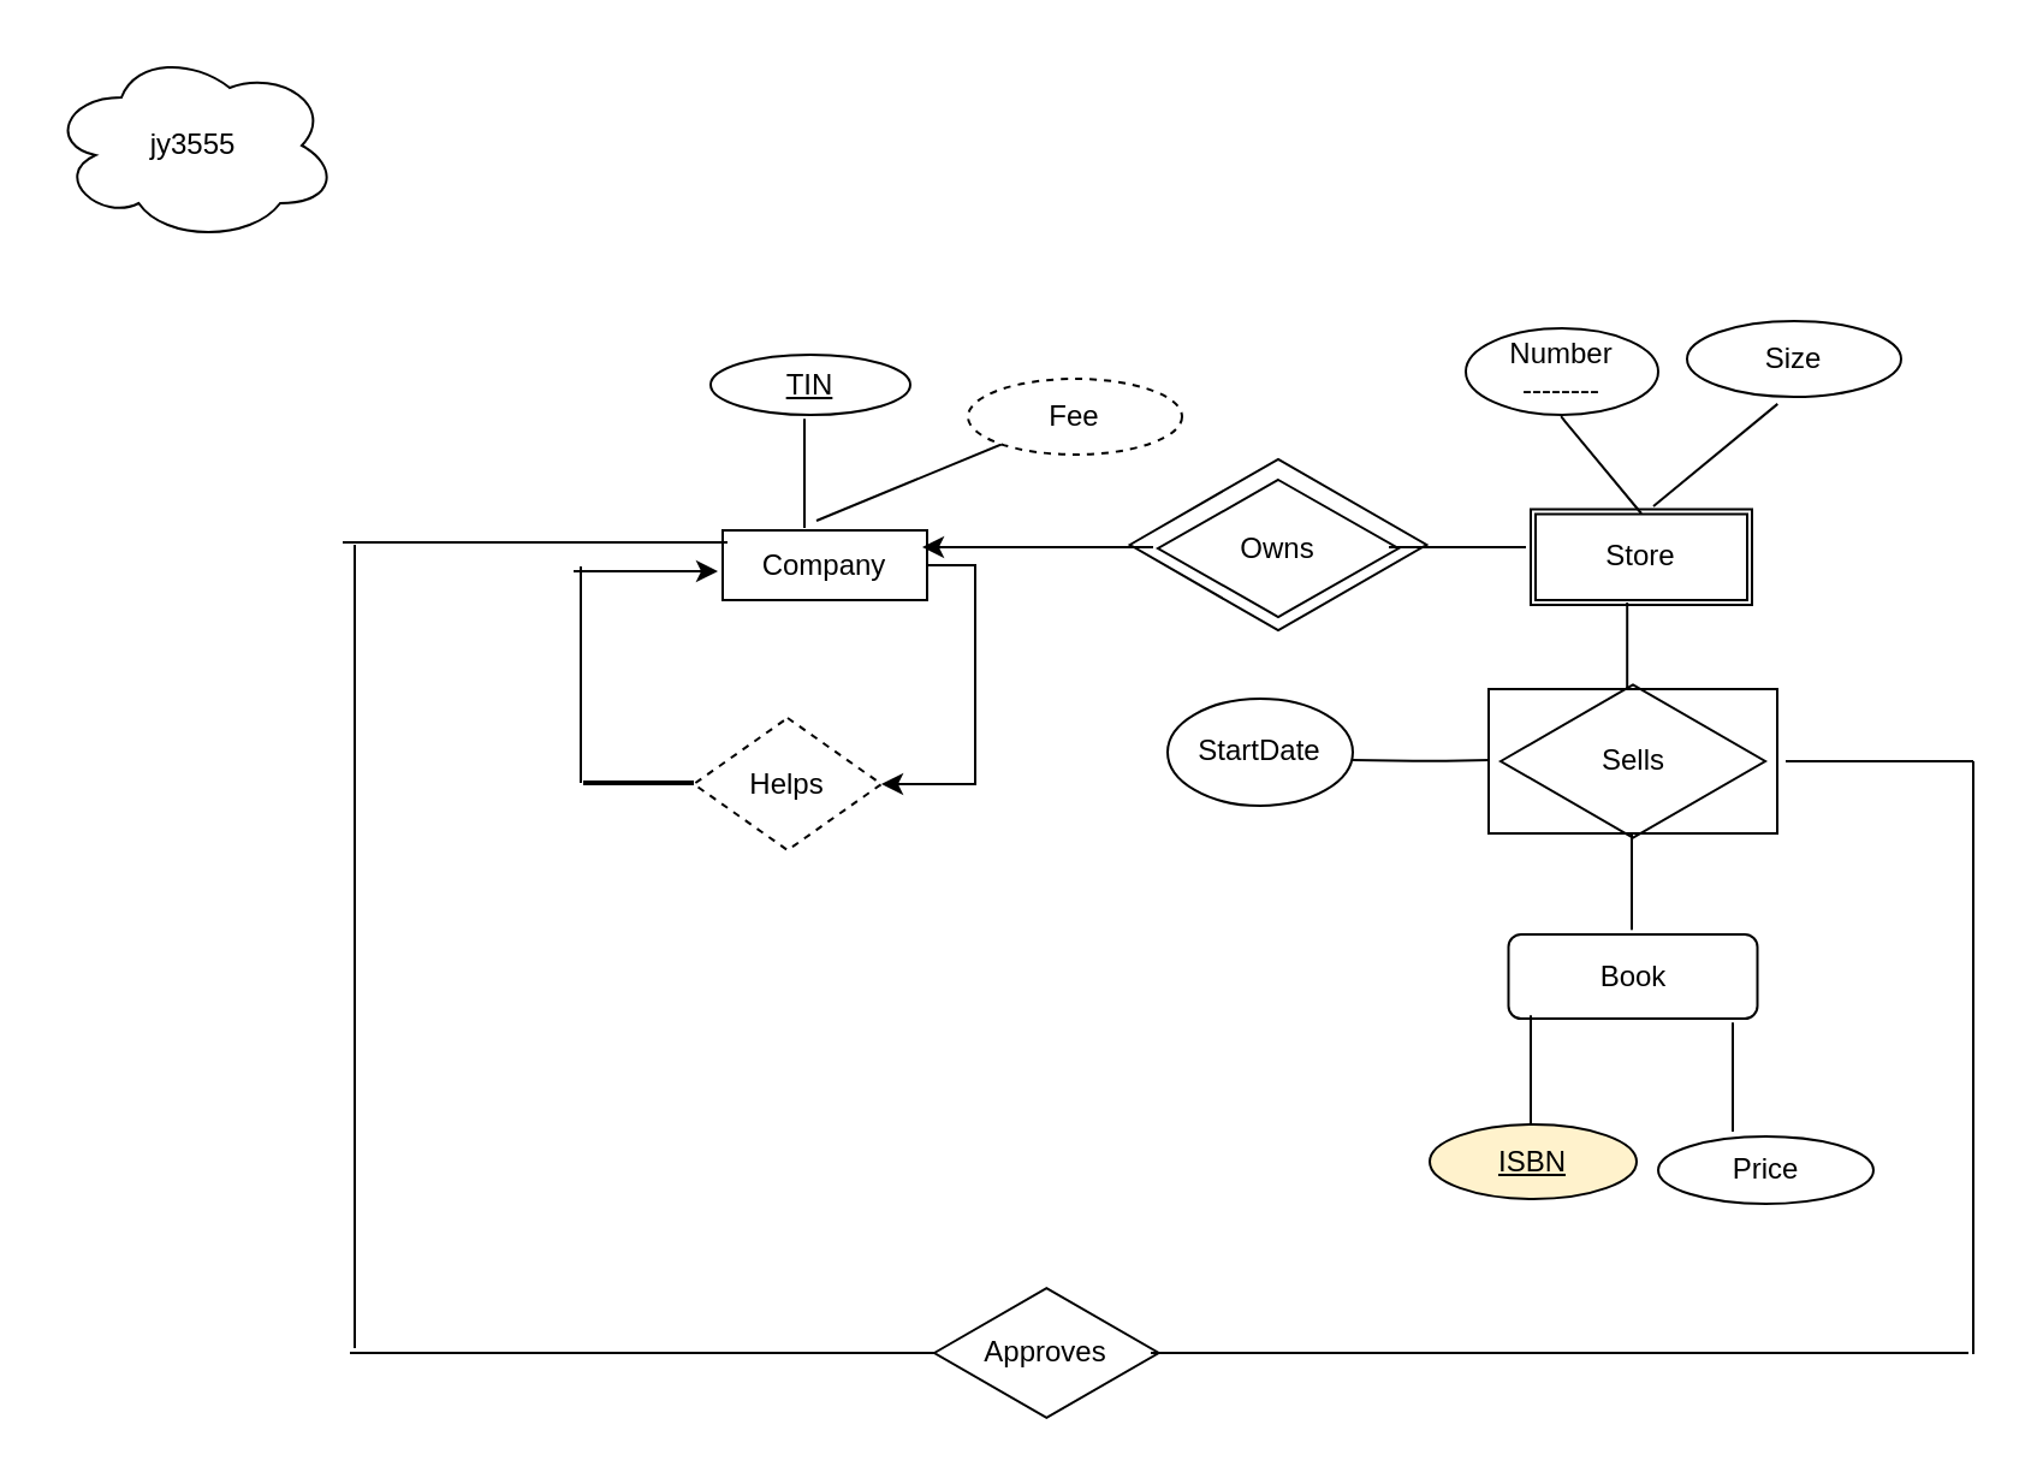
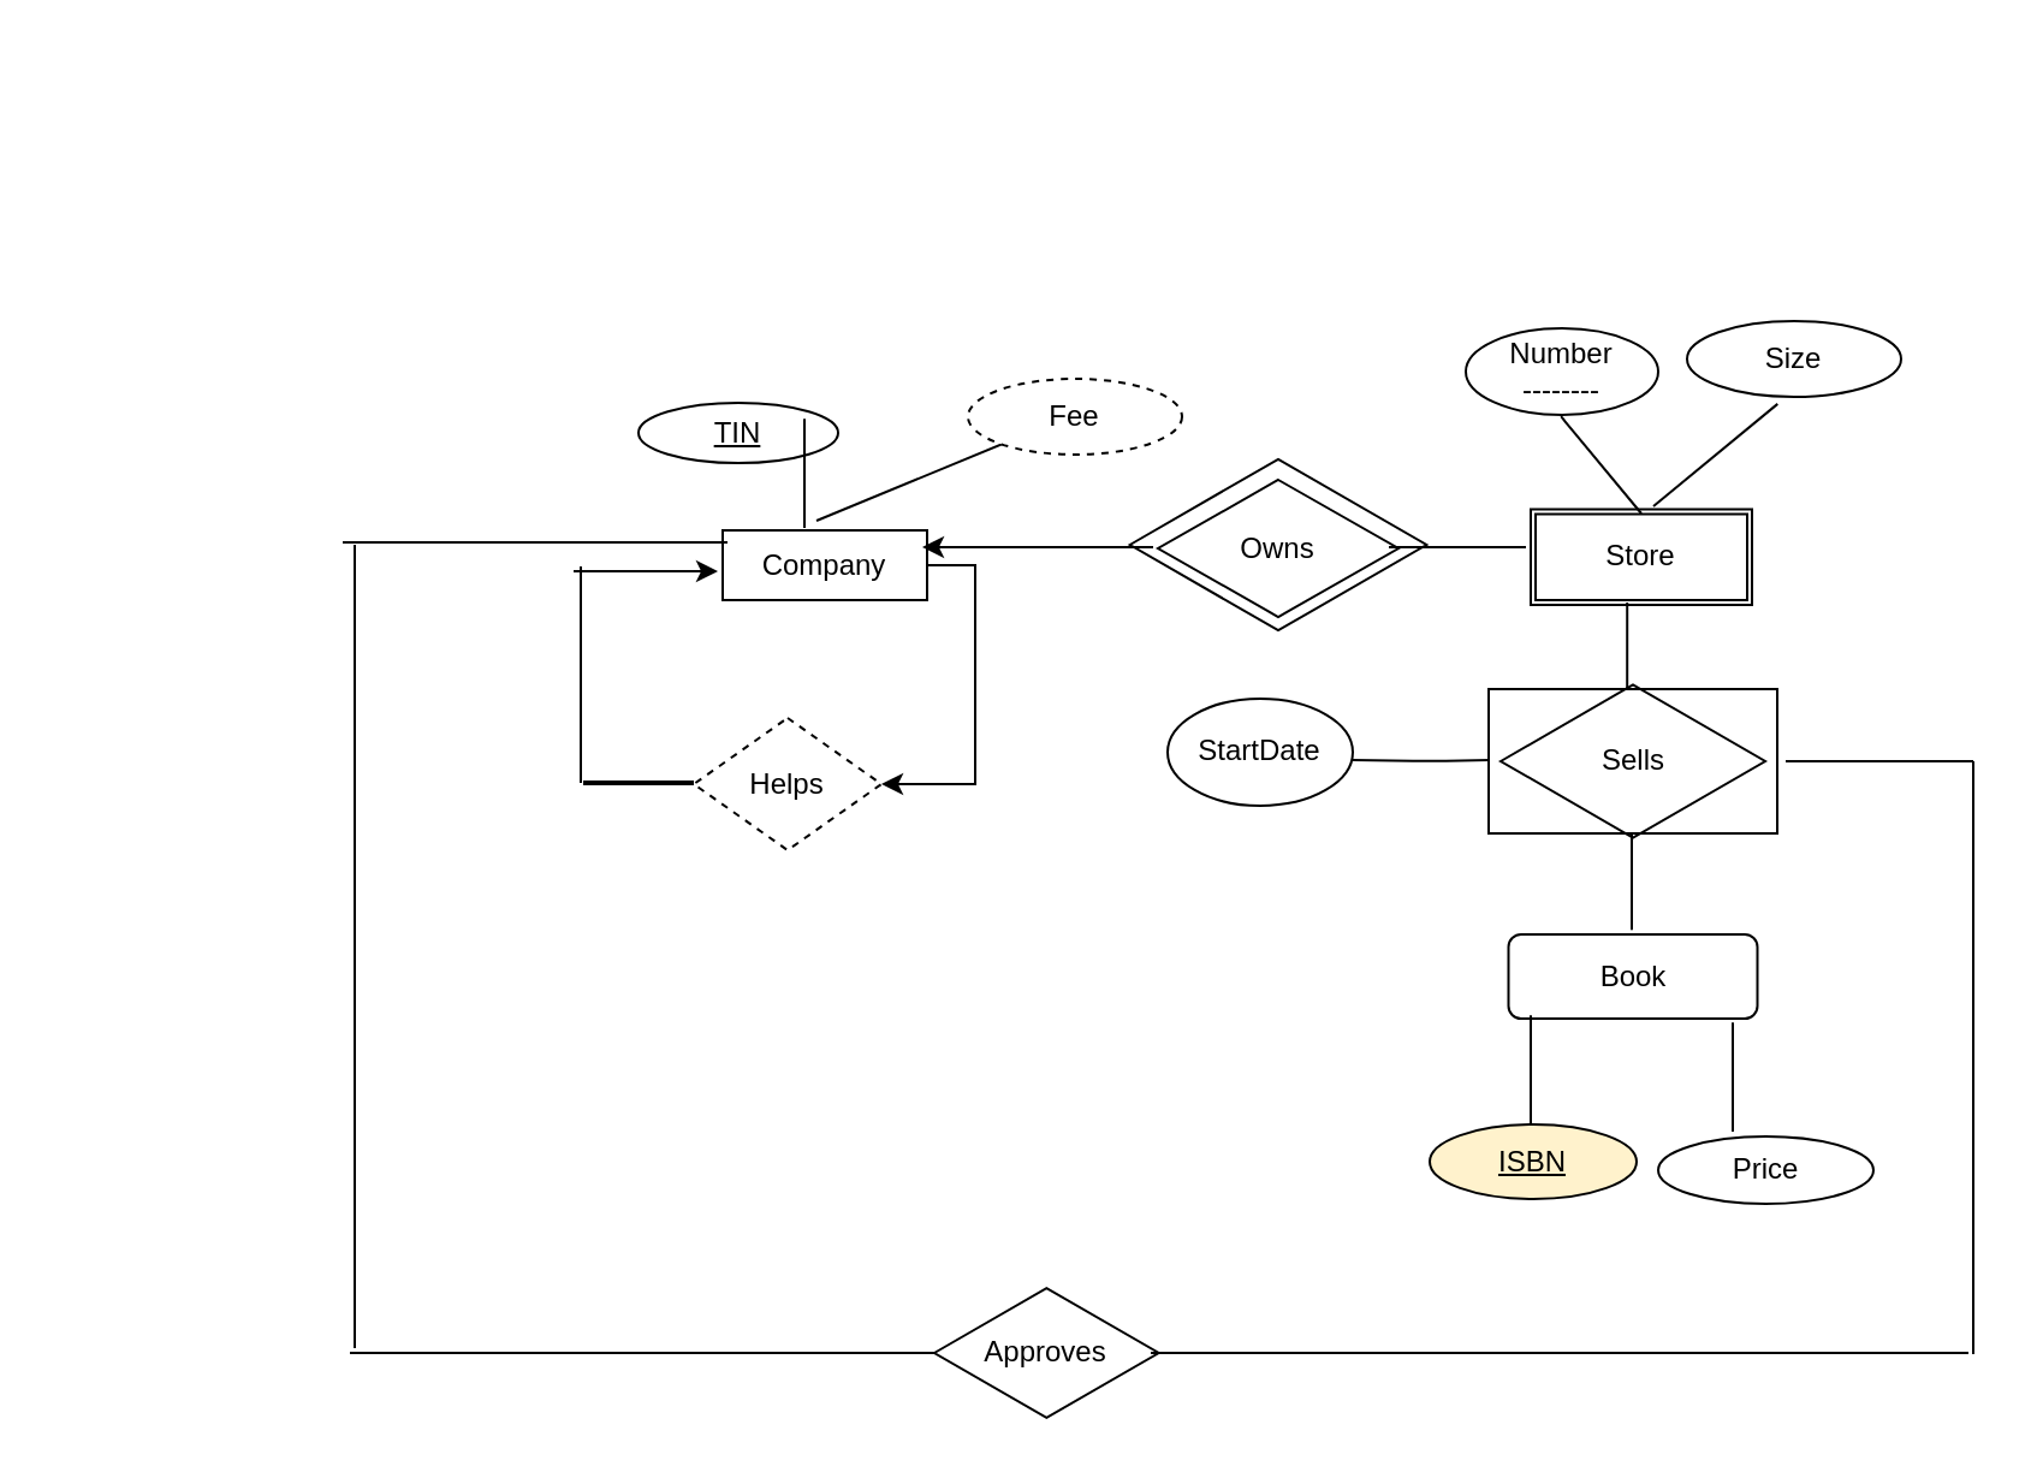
  <mxCell id="0" />
  <mxCell id="1" parent="0" />
- <mxCell id="2" value="jy3555" style="ellipse;shape=cloud;whiteSpace=wrap;html=1;" parent="1" vertex="1"><mxGeometry x="20" y="20" width="120" height="80" as="geometry" /></mxCell>
- <mxCell id="3" value="TIN" style="ellipse;whiteSpace=wrap;html=1;align=center;fontStyle=4;" vertex="1" parent="1"><mxGeometry x="295" y="147" width="83" height="25" as="geometry" /></mxCell>
+ <mxCell id="3" value="TIN" style="ellipse;whiteSpace=wrap;html=1;align=center;fontStyle=4;" vertex="1" parent="1"><mxGeometry x="265" y="167" width="83" height="25" as="geometry" /></mxCell>
  <mxCell id="4" value="" style="endArrow=none;html=1;" edge="1" parent="1"><mxGeometry width="50" height="50" relative="1" as="geometry"><mxPoint x="334" y="219" as="sourcePoint" /><mxPoint x="334" y="219" as="targetPoint" /><Array as="points"><mxPoint x="334" y="169" /><mxPoint x="334" y="192" /></Array></mxGeometry></mxCell>
  <mxCell id="5" value="Helps" style="rhombus;whiteSpace=wrap;html=1;strokeWidth=1;dashed=1;" vertex="1" parent="1"><mxGeometry x="288" y="298" width="78" height="55" as="geometry" /></mxCell>
  <mxCell id="6" value="" style="endArrow=classic;html=1;rounded=0;strokeWidth=1;edgeStyle=orthogonalEdgeStyle;" edge="1" parent="1"><mxGeometry width="50" height="50" relative="1" as="geometry"><mxPoint x="238" y="237" as="sourcePoint" /><mxPoint x="298" y="237" as="targetPoint" /></mxGeometry></mxCell>
  <mxCell id="7" value="" style="line;strokeWidth=2;html=1;" vertex="1" parent="1"><mxGeometry x="242" y="320" width="46" height="10" as="geometry" /></mxCell>
  <mxCell id="8" value="" style="line;strokeWidth=1;direction=south;html=1;perimeter=backbonePerimeter;points=[];outlineConnect=0;" vertex="1" parent="1"><mxGeometry x="236" y="235" width="10" height="90" as="geometry" /></mxCell>
  <mxCell id="9" value="" style="endArrow=none;html=1;startArrow=none;" edge="1" parent="1" source="11"><mxGeometry width="50" height="50" relative="1" as="geometry"><mxPoint x="368" y="221" as="sourcePoint" /><mxPoint x="368" y="221" as="targetPoint" /><Array as="points" /></mxGeometry></mxCell>
  <mxCell id="10" style="edgeStyle=orthogonalEdgeStyle;rounded=0;orthogonalLoop=1;jettySize=auto;html=1;exitX=1;exitY=0.5;exitDx=0;exitDy=0;strokeWidth=1;entryX=1;entryY=0.5;entryDx=0;entryDy=0;" edge="1" parent="1" source="11" target="5"><mxGeometry relative="1" as="geometry"><mxPoint x="416" y="335" as="targetPoint" /></mxGeometry></mxCell>
  <mxCell id="11" value="Company" style="rounded=0;whiteSpace=wrap;html=1;" vertex="1" parent="1"><mxGeometry x="300" y="220" width="85" height="29" as="geometry" /></mxCell>
  <mxCell id="12" value="" style="endArrow=none;html=1;exitX=0.75;exitY=0;exitDx=0;exitDy=0;" edge="1" parent="1"><mxGeometry width="50" height="50" relative="1" as="geometry"><mxPoint x="339" y="216" as="sourcePoint" /><mxPoint x="431" y="178" as="targetPoint" /></mxGeometry></mxCell>
  <mxCell id="13" value="Size" style="ellipse;whiteSpace=wrap;html=1;align=center;dashed=0;" vertex="1" parent="1"><mxGeometry x="701" y="133" width="89" height="31.5" as="geometry" /></mxCell>
  <mxCell id="14" value="" style="endArrow=classic;html=1;" edge="1" parent="1"><mxGeometry width="50" height="50" relative="1" as="geometry"><mxPoint x="479" y="227" as="sourcePoint" /><mxPoint x="383" y="227" as="targetPoint" /></mxGeometry></mxCell>
  <mxCell id="15" value="Owns" style="shape=rhombus;perimeter=rhombusPerimeter;whiteSpace=wrap;html=1;align=center;" vertex="1" parent="1"><mxGeometry x="481" y="199" width="100" height="57" as="geometry" /></mxCell>
  <mxCell id="16" value="" style="endArrow=none;html=1;entryX=1;entryY=0.5;entryDx=0;entryDy=0;" edge="1" parent="1"><mxGeometry width="50" height="50" relative="1" as="geometry"><mxPoint x="634" y="227" as="sourcePoint" /><mxPoint x="577" y="227" as="targetPoint" /></mxGeometry></mxCell>
  <mxCell id="17" value="" style="endArrow=none;html=1;startArrow=none;" edge="1" parent="1"><mxGeometry width="50" height="50" relative="1" as="geometry"><mxPoint x="649.874" y="174.103" as="sourcePoint" /><mxPoint x="682" y="213" as="targetPoint" /><Array as="points"><mxPoint x="648" y="172" /></Array></mxGeometry></mxCell>
  <mxCell id="18" value="Fee" style="ellipse;whiteSpace=wrap;html=1;align=center;dashed=1;" vertex="1" parent="1"><mxGeometry x="402" y="157" width="89" height="31.5" as="geometry" /></mxCell>
  <mxCell id="19" value="" style="endArrow=none;html=1;entryX=0.423;entryY=1.093;entryDx=0;entryDy=0;entryPerimeter=0;" edge="1" parent="1" target="13"><mxGeometry width="50" height="50" relative="1" as="geometry"><mxPoint x="687" y="210" as="sourcePoint" /><mxPoint x="763" y="178.5" as="targetPoint" /></mxGeometry></mxCell>
  <mxCell id="20" value="Sells" style="html=1;whiteSpace=wrap;aspect=fixed;shape=isoRectangle;strokeWidth=1;" vertex="1" parent="1"><mxGeometry x="623.5" y="283" width="110" height="66" as="geometry" /></mxCell>
  <mxCell id="21" value="" style="endArrow=none;html=1;entryX=0.5;entryY=1;entryDx=0;entryDy=0;" edge="1" parent="1"><mxGeometry width="50" height="50" relative="1" as="geometry"><mxPoint x="678" y="373" as="sourcePoint" /><mxPoint x="678" y="346" as="targetPoint" /><Array as="points"><mxPoint x="678" y="390" /><mxPoint x="678" y="373" /></Array></mxGeometry></mxCell>
  <mxCell id="22" value="Book" style="whiteSpace=wrap;html=1;strokeWidth=1;rounded=1;" vertex="1" parent="1"><mxGeometry x="626.75" y="388" width="103.5" height="35" as="geometry" /></mxCell>
  <mxCell id="23" value="StartDate" style="ellipse;whiteSpace=wrap;html=1;strokeWidth=1;" vertex="1" parent="1"><mxGeometry x="485" y="290" width="77" height="44.5" as="geometry" /></mxCell>
  <mxCell id="24" value="" style="endArrow=none;html=1;entryX=1;entryY=0.5;entryDx=0;entryDy=0;" edge="1" parent="1"><mxGeometry width="50" height="50" relative="1" as="geometry"><mxPoint x="619" y="315.5" as="sourcePoint" /><mxPoint x="562" y="315.5" as="targetPoint" /><Array as="points"><mxPoint x="597" y="316" /></Array></mxGeometry></mxCell>
  <mxCell id="25" value="" style="endArrow=none;html=1;" edge="1" parent="1"><mxGeometry width="50" height="50" relative="1" as="geometry"><mxPoint x="636" y="467" as="sourcePoint" /><mxPoint x="636" y="467" as="targetPoint" /><Array as="points"><mxPoint x="636" y="417" /><mxPoint x="636" y="440" /></Array></mxGeometry></mxCell>
  <mxCell id="26" value="" style="endArrow=none;html=1;" edge="1" parent="1"><mxGeometry width="50" height="50" relative="1" as="geometry"><mxPoint x="720" y="470" as="sourcePoint" /><mxPoint x="720" y="470" as="targetPoint" /><Array as="points"><mxPoint x="720" y="420" /><mxPoint x="720" y="443" /></Array></mxGeometry></mxCell>
  <mxCell id="27" value="&lt;u&gt;ISBN&lt;/u&gt;" style="ellipse;whiteSpace=wrap;html=1;strokeWidth=1;fillColor=#fff2cc;" vertex="1" parent="1"><mxGeometry x="594" y="467" width="86" height="31" as="geometry" /></mxCell>
  <mxCell id="28" value="Price" style="ellipse;whiteSpace=wrap;html=1;strokeWidth=1;" vertex="1" parent="1"><mxGeometry x="689" y="472" width="89.5" height="28" as="geometry" /></mxCell>
  <mxCell id="29" style="edgeStyle=orthogonalEdgeStyle;rounded=0;orthogonalLoop=1;jettySize=auto;html=1;exitX=0.5;exitY=0;exitDx=0;exitDy=0;entryX=0.475;entryY=0.997;entryDx=0;entryDy=0;entryPerimeter=0;strokeWidth=1;endArrow=none;endFill=0;" edge="1" parent="1" source="30"><mxGeometry relative="1" as="geometry"><mxPoint x="676.112" y="249.943" as="targetPoint" /></mxGeometry></mxCell>
  <mxCell id="30" value="" style="rounded=0;whiteSpace=wrap;html=1;strokeWidth=1;fillColor=none;" vertex="1" parent="1"><mxGeometry x="618.5" y="286" width="120" height="60" as="geometry" /></mxCell>
  <mxCell id="31" value="" style="line;strokeWidth=1;direction=south;html=1;fillColor=none;" vertex="1" parent="1"><mxGeometry x="142" y="226" width="10" height="334" as="geometry" /></mxCell>
  <mxCell id="32" value="" style="line;strokeWidth=1;html=1;perimeter=backbonePerimeter;points=[];outlineConnect=0;fillColor=none;" vertex="1" parent="1"><mxGeometry x="142" y="220" width="160" height="10" as="geometry" /></mxCell>
  <mxCell id="33" value="" style="line;strokeWidth=1;direction=south;html=1;fillColor=none;" vertex="1" parent="1"><mxGeometry x="815" y="316" width="10" height="246.5" as="geometry" /></mxCell>
  <mxCell id="34" value="" style="line;strokeWidth=1;html=1;perimeter=backbonePerimeter;points=[];outlineConnect=0;fillColor=none;" vertex="1" parent="1"><mxGeometry x="742" y="311" width="78" height="10" as="geometry" /></mxCell>
  <mxCell id="35" value="" style="line;strokeWidth=1;html=1;fillColor=none;" vertex="1" parent="1"><mxGeometry x="145" y="557" width="243" height="10" as="geometry" /></mxCell>
  <mxCell id="36" value="Approves" style="html=1;whiteSpace=wrap;aspect=fixed;shape=isoRectangle;strokeWidth=1;fillColor=none;" vertex="1" parent="1"><mxGeometry x="388" y="534" width="93.33" height="56" as="geometry" /></mxCell>
  <mxCell id="37" value="" style="line;strokeWidth=1;html=1;fillColor=none;" vertex="1" parent="1"><mxGeometry x="478" y="557" width="340" height="10" as="geometry" /></mxCell>
  <mxCell id="38" value="" style="html=1;whiteSpace=wrap;aspect=fixed;shape=isoRectangle;strokeWidth=1;fillColor=none;" vertex="1" parent="1"><mxGeometry x="469.33" y="189" width="123.34" height="74" as="geometry" /></mxCell>
  <mxCell id="39" value="Store" style="shape=ext;double=1;rounded=0;whiteSpace=wrap;html=1;strokeWidth=1;fillColor=none;" vertex="1" parent="1"><mxGeometry x="636" y="211.25" width="92" height="39.75" as="geometry" /></mxCell>
  <mxCell id="40" value="Number&lt;br&gt;&lt;span&gt;--------&lt;/span&gt;" style="ellipse;whiteSpace=wrap;html=1;strokeWidth=1;fillColor=none;" vertex="1" parent="1"><mxGeometry x="609" y="136" width="80" height="36" as="geometry" /></mxCell>
